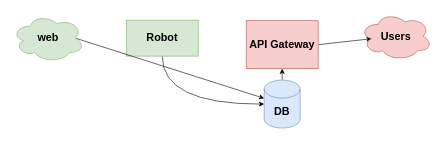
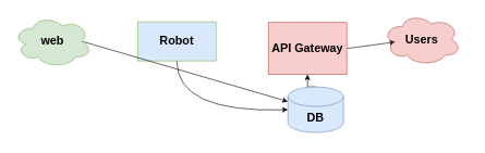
  <mxCell id="0" />
  <mxCell id="1" parent="0" />
  <mxCell id="2" style="edgeStyle=none;curved=1;orthogonalLoop=1;jettySize=auto;html=1;exitX=0.5;exitY=1;exitDx=0;exitDy=0;entryX=0;entryY=0.5;entryDx=0;entryDy=0;entryPerimeter=0;" edge="1" parent="1" source="3" target="5"><mxGeometry relative="1" as="geometry"><Array as="points"><mxPoint x="270" y="173" /></Array></mxGeometry></mxCell>
- <mxCell id="3" value="&lt;font style=&quot;font-size: 18px&quot;&gt;&lt;b&gt;Robot&lt;/b&gt;&lt;/font&gt;" style="rounded=0;whiteSpace=wrap;html=1;fillColor=#d5e8d4;strokeColor=#82b366;" vertex="1" parent="1"><mxGeometry x="210" y="33" width="120" height="60" as="geometry" /></mxCell>
+ <mxCell id="3" value="&lt;font style=&quot;font-size: 18px&quot;&gt;&lt;b&gt;Robot&lt;/b&gt;&lt;/font&gt;" style="rounded=0;whiteSpace=wrap;html=1;fillColor=#dae8fc;strokeColor=#82b366;" vertex="1" parent="1"><mxGeometry x="210" y="33" width="120" height="60" as="geometry" /></mxCell>
  <mxCell id="4" style="edgeStyle=orthogonalEdgeStyle;rounded=0;orthogonalLoop=1;jettySize=auto;html=1;exitX=0.5;exitY=0;exitDx=0;exitDy=0;exitPerimeter=0;entryX=0.5;entryY=1;entryDx=0;entryDy=0;" edge="1" parent="1" source="5" target="7"><mxGeometry relative="1" as="geometry" /></mxCell>
- <mxCell id="5" value="&lt;font style=&quot;font-size: 18px&quot;&gt;&lt;b&gt;DB&lt;/b&gt;&lt;/font&gt;" style="shape=cylinder3;whiteSpace=wrap;html=1;boundedLbl=1;backgroundOutline=1;size=15;fillColor=#dae8fc;strokeColor=#6c8ebf;" vertex="1" parent="1"><mxGeometry x="440" y="133" width="60" height="80" as="geometry" /></mxCell>
+ <mxCell id="5" value="&lt;font style=&quot;font-size: 18px&quot;&gt;&lt;b&gt;DB&lt;/b&gt;&lt;/font&gt;" style="shape=cylinder3;whiteSpace=wrap;html=1;boundedLbl=1;backgroundOutline=1;size=15;fillColor=#dae8fc;strokeColor=#6c8ebf;" vertex="1" parent="1"><mxGeometry x="440" y="133" width="85" height="70" as="geometry" /></mxCell>
  <mxCell id="6" style="edgeStyle=none;curved=1;orthogonalLoop=1;jettySize=auto;html=1;exitX=1;exitY=0.5;exitDx=0;exitDy=0;entryX=0.16;entryY=0.55;entryDx=0;entryDy=0;entryPerimeter=0;fontSize=18;" edge="1" parent="1" source="7" target="10"><mxGeometry relative="1" as="geometry" /></mxCell>
  <mxCell id="7" value="&lt;b&gt;&lt;font style=&quot;font-size: 18px&quot;&gt;API Gateway&lt;/font&gt;&lt;/b&gt;" style="rounded=0;whiteSpace=wrap;html=1;fillColor=#f8cecc;strokeColor=#b85450;" vertex="1" parent="1"><mxGeometry x="410" y="34" width="120" height="80" as="geometry" /></mxCell>
  <mxCell id="8" style="edgeStyle=none;curved=1;orthogonalLoop=1;jettySize=auto;html=1;exitX=0.875;exitY=0.5;exitDx=0;exitDy=0;exitPerimeter=0;" edge="1" parent="1" source="9" target="5"><mxGeometry relative="1" as="geometry" /></mxCell>
  <mxCell id="9" value="&lt;b&gt;&lt;font style=&quot;font-size: 18px&quot;&gt;web&lt;/font&gt;&lt;/b&gt;" style="ellipse;shape=cloud;whiteSpace=wrap;html=1;fontSize=18;fillColor=#d5e8d4;strokeColor=#82b366;" vertex="1" parent="1"><mxGeometry x="20" y="23" width="120" height="80" as="geometry" /></mxCell>
- <mxCell id="10" value="&lt;b&gt;&lt;font style=&quot;font-size: 18px&quot;&gt;Users&lt;/font&gt;&lt;/b&gt;" style="ellipse;shape=cloud;whiteSpace=wrap;html=1;fontSize=18;fillColor=#f8cecc;strokeColor=#b85450;" vertex="1" parent="1"><mxGeometry x="600" y="20" width="120" height="80" as="geometry" /></mxCell>
+ <mxCell id="10" value="&lt;b&gt;&lt;font style=&quot;font-size: 18px&quot;&gt;Users&lt;/font&gt;&lt;/b&gt;" style="ellipse;shape=cloud;whiteSpace=wrap;html=1;fontSize=18;fillColor=#f8cecc;strokeColor=#b85450;" vertex="1" parent="1"><mxGeometry x="585" y="20" width="120" height="80" as="geometry" /></mxCell>
